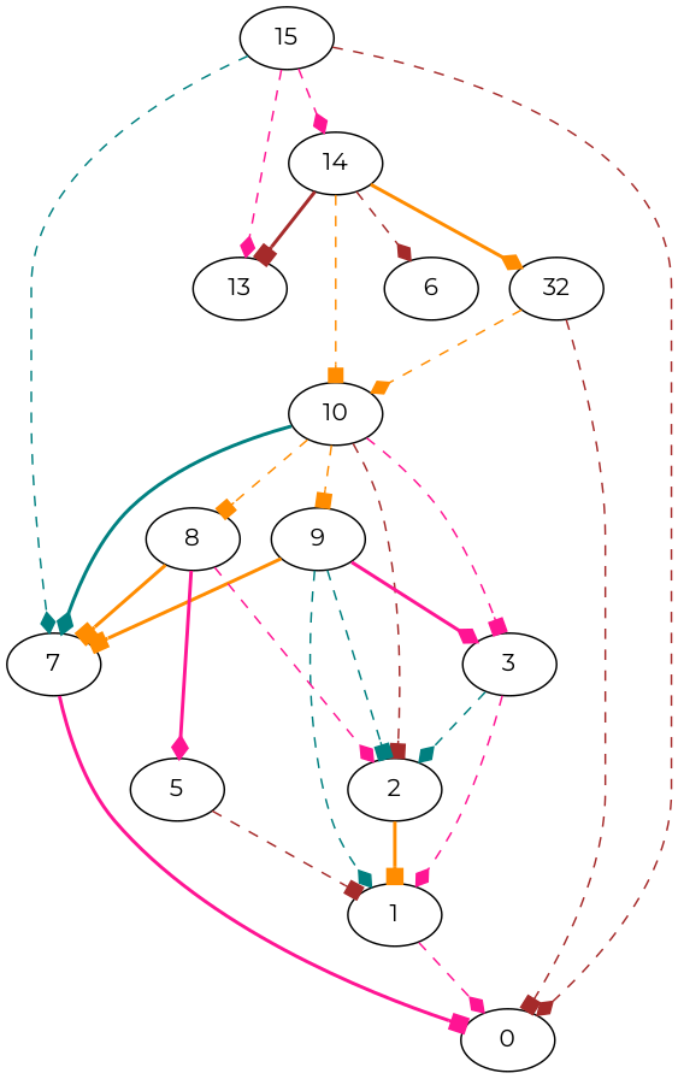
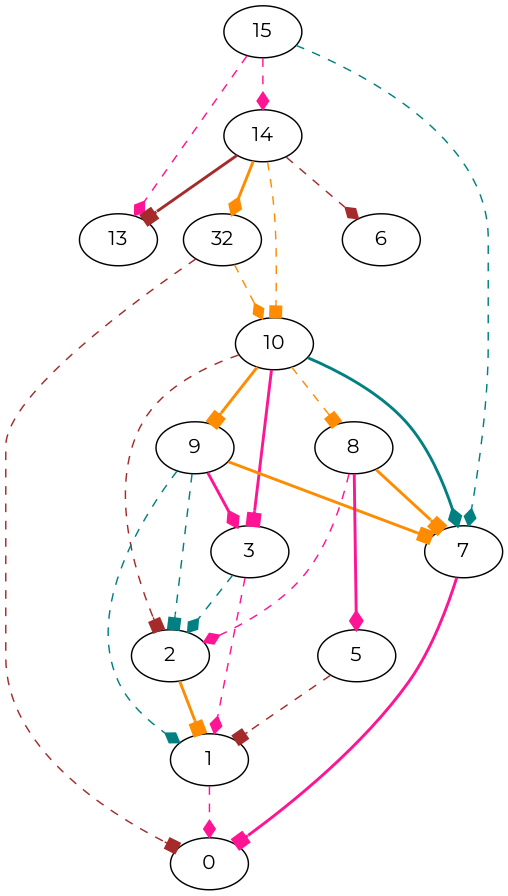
  digraph {
    fontname=Montserrat
    node [Processor=2 Start=59 Weight=12 fontname=Montserrat]
    edge [Weight=9.0 arrowhead=diamond color=deeppink fontname=Montserrat style=dashed]
    10 [Processor=1 Start=35 Weight=6]
    2 [Start=79 Weight=4]
    7 [Processor=1 Start=73]
    9 [Start=51 Weight=8]
    8 [Processor=1 Start=41 Weight=18]
    3 [Weight=20]
    1 [Start=83]
    13 [Start=26 Weight=10]
    6 [Start=36 Weight=14]
    15 [Start=0 Weight=14]
    14 [Start=14]
    0 [Start=95]
    n13 [Processor=1 Start=29 Weight=6 label=32]
    5 [Processor=1 Weight=14]
    10 -> 2 [Weight=2.0 arrowhead=box color=brown]
    10 -> 7 [Weight=7.0 color=teal style=bold]
-   10 -> 9 [Weight=10.0 arrowhead=box color=darkorange]
+   10 -> 9 [Weight=10.0 arrowhead=box color=darkorange style=bold]
    10 -> 8 [arrowhead=box color=darkorange]
-   10 -> 3 [Weight=6.0 arrowhead=box]
+   10 -> 3 [Weight=6.0 arrowhead=box style=bold]
    2 -> 1 [Weight=4.0 arrowhead=box color=darkorange style=bold]
    7 -> 0 [Weight=7.0 arrowhead=box style=bold]
    9 -> 2 [arrowhead=box color=teal]
    9 -> 7 [Weight=4.0 arrowhead=box color=darkorange style=bold]
    9 -> 3 [Weight=8.0 style=bold]
    9 -> 1 [Weight=3.0 color=teal]
    8 -> 2 [Weight=8.0]
    8 -> 7 [Weight=6.0 arrowhead=box color=darkorange style=bold]
    8 -> 5 [Weight=4.0 style=bold]
    3 -> 2 [Weight=7.0 color=teal]
    3 -> 1 [Weight=4.0]
    1 -> 0
    15 -> 7 [Weight=10.0 color=teal]
    15 -> 13 [Weight=10.0]
    15 -> 14 [Weight=5.0]
-   15 -> 0 [Weight=2.0 color=brown]
    14 -> 10 [arrowhead=box color=darkorange]
    14 -> 13 [Weight=6.0 arrowhead=box color=brown style=bold]
    14 -> 6 [Weight=8.0 color=brown]
    14 -> n13 [Weight=3.0 color=darkorange style=bold]
    n13 -> 10 [Weight=5.0 color=darkorange]
    n13 -> 0 [Weight=5.0 arrowhead=box color=brown]
    5 -> 1 [Weight=2.0 arrowhead=box color=brown]
  }
